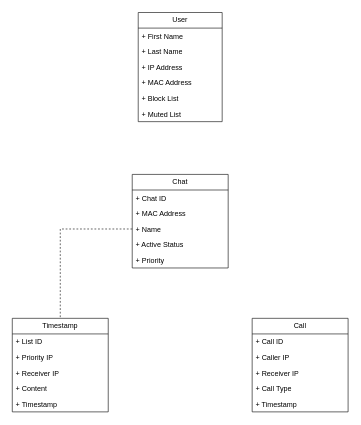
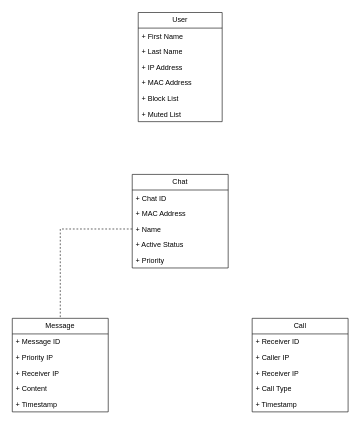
  <mxCell id="0" />
  <mxCell id="1" parent="0" />
  <mxCell id="2" value="User" style="swimlane;fontStyle=0;childLayout=stackLayout;horizontal=1;startSize=26;fillColor=none;horizontalStack=0;resizeParent=1;resizeParentMax=0;resizeLast=0;collapsible=1;marginBottom=0;whiteSpace=wrap;html=1;" vertex="1" parent="1"><mxGeometry x="230" y="20" width="140" height="182" as="geometry"><mxRectangle x="150" y="110" width="100" height="30" as="alternateBounds" /></mxGeometry></mxCell>
  <mxCell id="3" value="+ First Name" style="text;strokeColor=none;fillColor=none;align=left;verticalAlign=top;spacingLeft=4;spacingRight=4;overflow=hidden;rotatable=0;points=[[0,0.5],[1,0.5]];portConstraint=eastwest;whiteSpace=wrap;html=1;" vertex="1" parent="2"><mxGeometry y="26" width="140" height="26" as="geometry" /></mxCell>
  <mxCell id="4" value="+ Last Name" style="text;strokeColor=none;fillColor=none;align=left;verticalAlign=top;spacingLeft=4;spacingRight=4;overflow=hidden;rotatable=0;points=[[0,0.5],[1,0.5]];portConstraint=eastwest;whiteSpace=wrap;html=1;" vertex="1" parent="2"><mxGeometry y="52" width="140" height="26" as="geometry" /></mxCell>
  <mxCell id="5" value="+ IP Address" style="text;strokeColor=none;fillColor=none;align=left;verticalAlign=top;spacingLeft=4;spacingRight=4;overflow=hidden;rotatable=0;points=[[0,0.5],[1,0.5]];portConstraint=eastwest;whiteSpace=wrap;html=1;" vertex="1" parent="2"><mxGeometry y="78" width="140" height="26" as="geometry" /></mxCell>
  <mxCell id="6" value="+ MAC Address&lt;br&gt;" style="text;strokeColor=none;fillColor=none;align=left;verticalAlign=top;spacingLeft=4;spacingRight=4;overflow=hidden;rotatable=0;points=[[0,0.5],[1,0.5]];portConstraint=eastwest;whiteSpace=wrap;html=1;" vertex="1" parent="2"><mxGeometry y="104" width="140" height="26" as="geometry" /></mxCell>
  <mxCell id="7" value="+ Block List" style="text;strokeColor=none;fillColor=none;align=left;verticalAlign=top;spacingLeft=4;spacingRight=4;overflow=hidden;rotatable=0;points=[[0,0.5],[1,0.5]];portConstraint=eastwest;whiteSpace=wrap;html=1;" vertex="1" parent="2"><mxGeometry y="130" width="140" height="26" as="geometry" /></mxCell>
  <mxCell id="8" value="+ Muted List" style="text;strokeColor=none;fillColor=none;align=left;verticalAlign=top;spacingLeft=4;spacingRight=4;overflow=hidden;rotatable=0;points=[[0,0.5],[1,0.5]];portConstraint=eastwest;whiteSpace=wrap;html=1;" vertex="1" parent="2"><mxGeometry y="156" width="140" height="26" as="geometry" /></mxCell>
  <mxCell id="9" value="Chat" style="swimlane;fontStyle=0;childLayout=stackLayout;horizontal=1;startSize=26;fillColor=none;horizontalStack=0;resizeParent=1;resizeParentMax=0;resizeLast=0;collapsible=1;marginBottom=0;whiteSpace=wrap;html=1;" vertex="1" parent="1"><mxGeometry x="220" y="290" width="160" height="156" as="geometry"><mxRectangle x="150" y="110" width="100" height="30" as="alternateBounds" /></mxGeometry></mxCell>
  <mxCell id="10" value="+ Chat ID" style="text;strokeColor=none;fillColor=none;align=left;verticalAlign=top;spacingLeft=4;spacingRight=4;overflow=hidden;rotatable=0;points=[[0,0.5],[1,0.5]];portConstraint=eastwest;whiteSpace=wrap;html=1;" vertex="1" parent="9"><mxGeometry y="26" width="160" height="26" as="geometry" /></mxCell>
  <mxCell id="11" value="+ MAC Address" style="text;strokeColor=none;fillColor=none;align=left;verticalAlign=top;spacingLeft=4;spacingRight=4;overflow=hidden;rotatable=0;points=[[0,0.5],[1,0.5]];portConstraint=eastwest;whiteSpace=wrap;html=1;" vertex="1" parent="9"><mxGeometry y="52" width="160" height="26" as="geometry" /></mxCell>
  <mxCell id="12" value="+ Name" style="text;strokeColor=none;fillColor=none;align=left;verticalAlign=top;spacingLeft=4;spacingRight=4;overflow=hidden;rotatable=0;points=[[0,0.5],[1,0.5]];portConstraint=eastwest;whiteSpace=wrap;html=1;" vertex="1" parent="9"><mxGeometry y="78" width="160" height="26" as="geometry" /></mxCell>
  <mxCell id="13" value="+ Active Status" style="text;strokeColor=none;fillColor=none;align=left;verticalAlign=top;spacingLeft=4;spacingRight=4;overflow=hidden;rotatable=0;points=[[0,0.5],[1,0.5]];portConstraint=eastwest;whiteSpace=wrap;html=1;" vertex="1" parent="9"><mxGeometry y="104" width="160" height="26" as="geometry" /></mxCell>
  <mxCell id="14" value="+ Priority" style="text;strokeColor=none;fillColor=none;align=left;verticalAlign=top;spacingLeft=4;spacingRight=4;overflow=hidden;rotatable=0;points=[[0,0.5],[1,0.5]];portConstraint=eastwest;whiteSpace=wrap;html=1;" vertex="1" parent="9"><mxGeometry y="130" width="160" height="26" as="geometry" /></mxCell>
- <mxCell id="15" value="Timestamp" style="swimlane;fontStyle=0;childLayout=stackLayout;horizontal=1;startSize=26;fillColor=none;horizontalStack=0;resizeParent=1;resizeParentMax=0;resizeLast=0;collapsible=1;marginBottom=0;whiteSpace=wrap;html=1;" vertex="1" parent="1"><mxGeometry x="20" y="530" width="160" height="156" as="geometry"><mxRectangle x="150" y="110" width="100" height="30" as="alternateBounds" /></mxGeometry></mxCell>
- <mxCell id="16" value="+ List ID" style="text;strokeColor=none;fillColor=none;align=left;verticalAlign=top;spacingLeft=4;spacingRight=4;overflow=hidden;rotatable=0;points=[[0,0.5],[1,0.5]];portConstraint=eastwest;whiteSpace=wrap;html=1;" vertex="1" parent="15"><mxGeometry y="26" width="160" height="26" as="geometry" /></mxCell>
+ <mxCell id="15" value="Message" style="swimlane;fontStyle=0;childLayout=stackLayout;horizontal=1;startSize=26;fillColor=none;horizontalStack=0;resizeParent=1;resizeParentMax=0;resizeLast=0;collapsible=1;marginBottom=0;whiteSpace=wrap;html=1;" vertex="1" parent="1"><mxGeometry x="20" y="530" width="160" height="156" as="geometry"><mxRectangle x="150" y="110" width="100" height="30" as="alternateBounds" /></mxGeometry></mxCell>
+ <mxCell id="16" value="+ Message ID" style="text;strokeColor=none;fillColor=none;align=left;verticalAlign=top;spacingLeft=4;spacingRight=4;overflow=hidden;rotatable=0;points=[[0,0.5],[1,0.5]];portConstraint=eastwest;whiteSpace=wrap;html=1;" vertex="1" parent="15"><mxGeometry y="26" width="160" height="26" as="geometry" /></mxCell>
  <mxCell id="17" value="+ Priority IP" style="text;strokeColor=none;fillColor=none;align=left;verticalAlign=top;spacingLeft=4;spacingRight=4;overflow=hidden;rotatable=0;points=[[0,0.5],[1,0.5]];portConstraint=eastwest;whiteSpace=wrap;html=1;" vertex="1" parent="15"><mxGeometry y="52" width="160" height="26" as="geometry" /></mxCell>
  <mxCell id="18" value="+ Receiver IP" style="text;strokeColor=none;fillColor=none;align=left;verticalAlign=top;spacingLeft=4;spacingRight=4;overflow=hidden;rotatable=0;points=[[0,0.5],[1,0.5]];portConstraint=eastwest;whiteSpace=wrap;html=1;" vertex="1" parent="15"><mxGeometry y="78" width="160" height="26" as="geometry" /></mxCell>
  <mxCell id="19" value="+ Content" style="text;strokeColor=none;fillColor=none;align=left;verticalAlign=top;spacingLeft=4;spacingRight=4;overflow=hidden;rotatable=0;points=[[0,0.5],[1,0.5]];portConstraint=eastwest;whiteSpace=wrap;html=1;" vertex="1" parent="15"><mxGeometry y="104" width="160" height="26" as="geometry" /></mxCell>
  <mxCell id="20" value="+ Timestamp" style="text;strokeColor=none;fillColor=none;align=left;verticalAlign=top;spacingLeft=4;spacingRight=4;overflow=hidden;rotatable=0;points=[[0,0.5],[1,0.5]];portConstraint=eastwest;whiteSpace=wrap;html=1;" vertex="1" parent="15"><mxGeometry y="130" width="160" height="26" as="geometry" /></mxCell>
  <mxCell id="21" style="edgeStyle=orthogonalEdgeStyle;rounded=0;orthogonalLoop=1;jettySize=auto;html=1;exitX=0;exitY=0.5;exitDx=0;exitDy=0;entryX=1;entryY=0.5;entryDx=0;entryDy=0;endArrow=none;endFill=0;" edge="1" parent="1" target="17"><mxGeometry relative="1" as="geometry" /></mxCell>
  <mxCell id="22" value="Call" style="swimlane;fontStyle=0;childLayout=stackLayout;horizontal=1;startSize=26;fillColor=none;horizontalStack=0;resizeParent=1;resizeParentMax=0;resizeLast=0;collapsible=1;marginBottom=0;whiteSpace=wrap;html=1;" vertex="1" parent="1"><mxGeometry x="420" y="530" width="160" height="156" as="geometry"><mxRectangle x="150" y="110" width="100" height="30" as="alternateBounds" /></mxGeometry></mxCell>
- <mxCell id="23" value="+ Call ID" style="text;strokeColor=none;fillColor=none;align=left;verticalAlign=top;spacingLeft=4;spacingRight=4;overflow=hidden;rotatable=0;points=[[0,0.5],[1,0.5]];portConstraint=eastwest;whiteSpace=wrap;html=1;" vertex="1" parent="22"><mxGeometry y="26" width="160" height="26" as="geometry" /></mxCell>
+ <mxCell id="23" value="+ Receiver ID" style="text;strokeColor=none;fillColor=none;align=left;verticalAlign=top;spacingLeft=4;spacingRight=4;overflow=hidden;rotatable=0;points=[[0,0.5],[1,0.5]];portConstraint=eastwest;whiteSpace=wrap;html=1;" vertex="1" parent="22"><mxGeometry y="26" width="160" height="26" as="geometry" /></mxCell>
  <mxCell id="24" value="+ Caller IP" style="text;strokeColor=none;fillColor=none;align=left;verticalAlign=top;spacingLeft=4;spacingRight=4;overflow=hidden;rotatable=0;points=[[0,0.5],[1,0.5]];portConstraint=eastwest;whiteSpace=wrap;html=1;" vertex="1" parent="22"><mxGeometry y="52" width="160" height="26" as="geometry" /></mxCell>
  <mxCell id="25" value="+ Receiver IP" style="text;strokeColor=none;fillColor=none;align=left;verticalAlign=top;spacingLeft=4;spacingRight=4;overflow=hidden;rotatable=0;points=[[0,0.5],[1,0.5]];portConstraint=eastwest;whiteSpace=wrap;html=1;" vertex="1" parent="22"><mxGeometry y="78" width="160" height="26" as="geometry" /></mxCell>
  <mxCell id="26" value="+ Call Type" style="text;strokeColor=none;fillColor=none;align=left;verticalAlign=top;spacingLeft=4;spacingRight=4;overflow=hidden;rotatable=0;points=[[0,0.5],[1,0.5]];portConstraint=eastwest;whiteSpace=wrap;html=1;" vertex="1" parent="22"><mxGeometry y="104" width="160" height="26" as="geometry" /></mxCell>
  <mxCell id="27" value="+ Timestamp" style="text;strokeColor=none;fillColor=none;align=left;verticalAlign=top;spacingLeft=4;spacingRight=4;overflow=hidden;rotatable=0;points=[[0,0.5],[1,0.5]];portConstraint=eastwest;whiteSpace=wrap;html=1;" vertex="1" parent="22"><mxGeometry y="130" width="160" height="26" as="geometry" /></mxCell>
  <mxCell id="28" style="edgeStyle=orthogonalEdgeStyle;rounded=0;orthogonalLoop=1;jettySize=auto;html=1;exitX=0;exitY=0.5;exitDx=0;exitDy=0;entryX=1;entryY=0.5;entryDx=0;entryDy=0;endArrow=none;endFill=0;" edge="1" parent="1" source="24"><mxGeometry relative="1" as="geometry"><Array as="points"><mxPoint x="400" y="615" /><mxPoint x="400" y="355" /></Array></mxGeometry></mxCell>
  <mxCell id="29" style="edgeStyle=orthogonalEdgeStyle;rounded=0;orthogonalLoop=1;jettySize=auto;html=1;exitX=0;exitY=0.5;exitDx=0;exitDy=0;entryX=0.5;entryY=0;entryDx=0;entryDy=0;endArrow=none;endFill=0;dashed=1;" edge="1" parent="1" source="12" target="15"><mxGeometry relative="1" as="geometry" /></mxCell>
